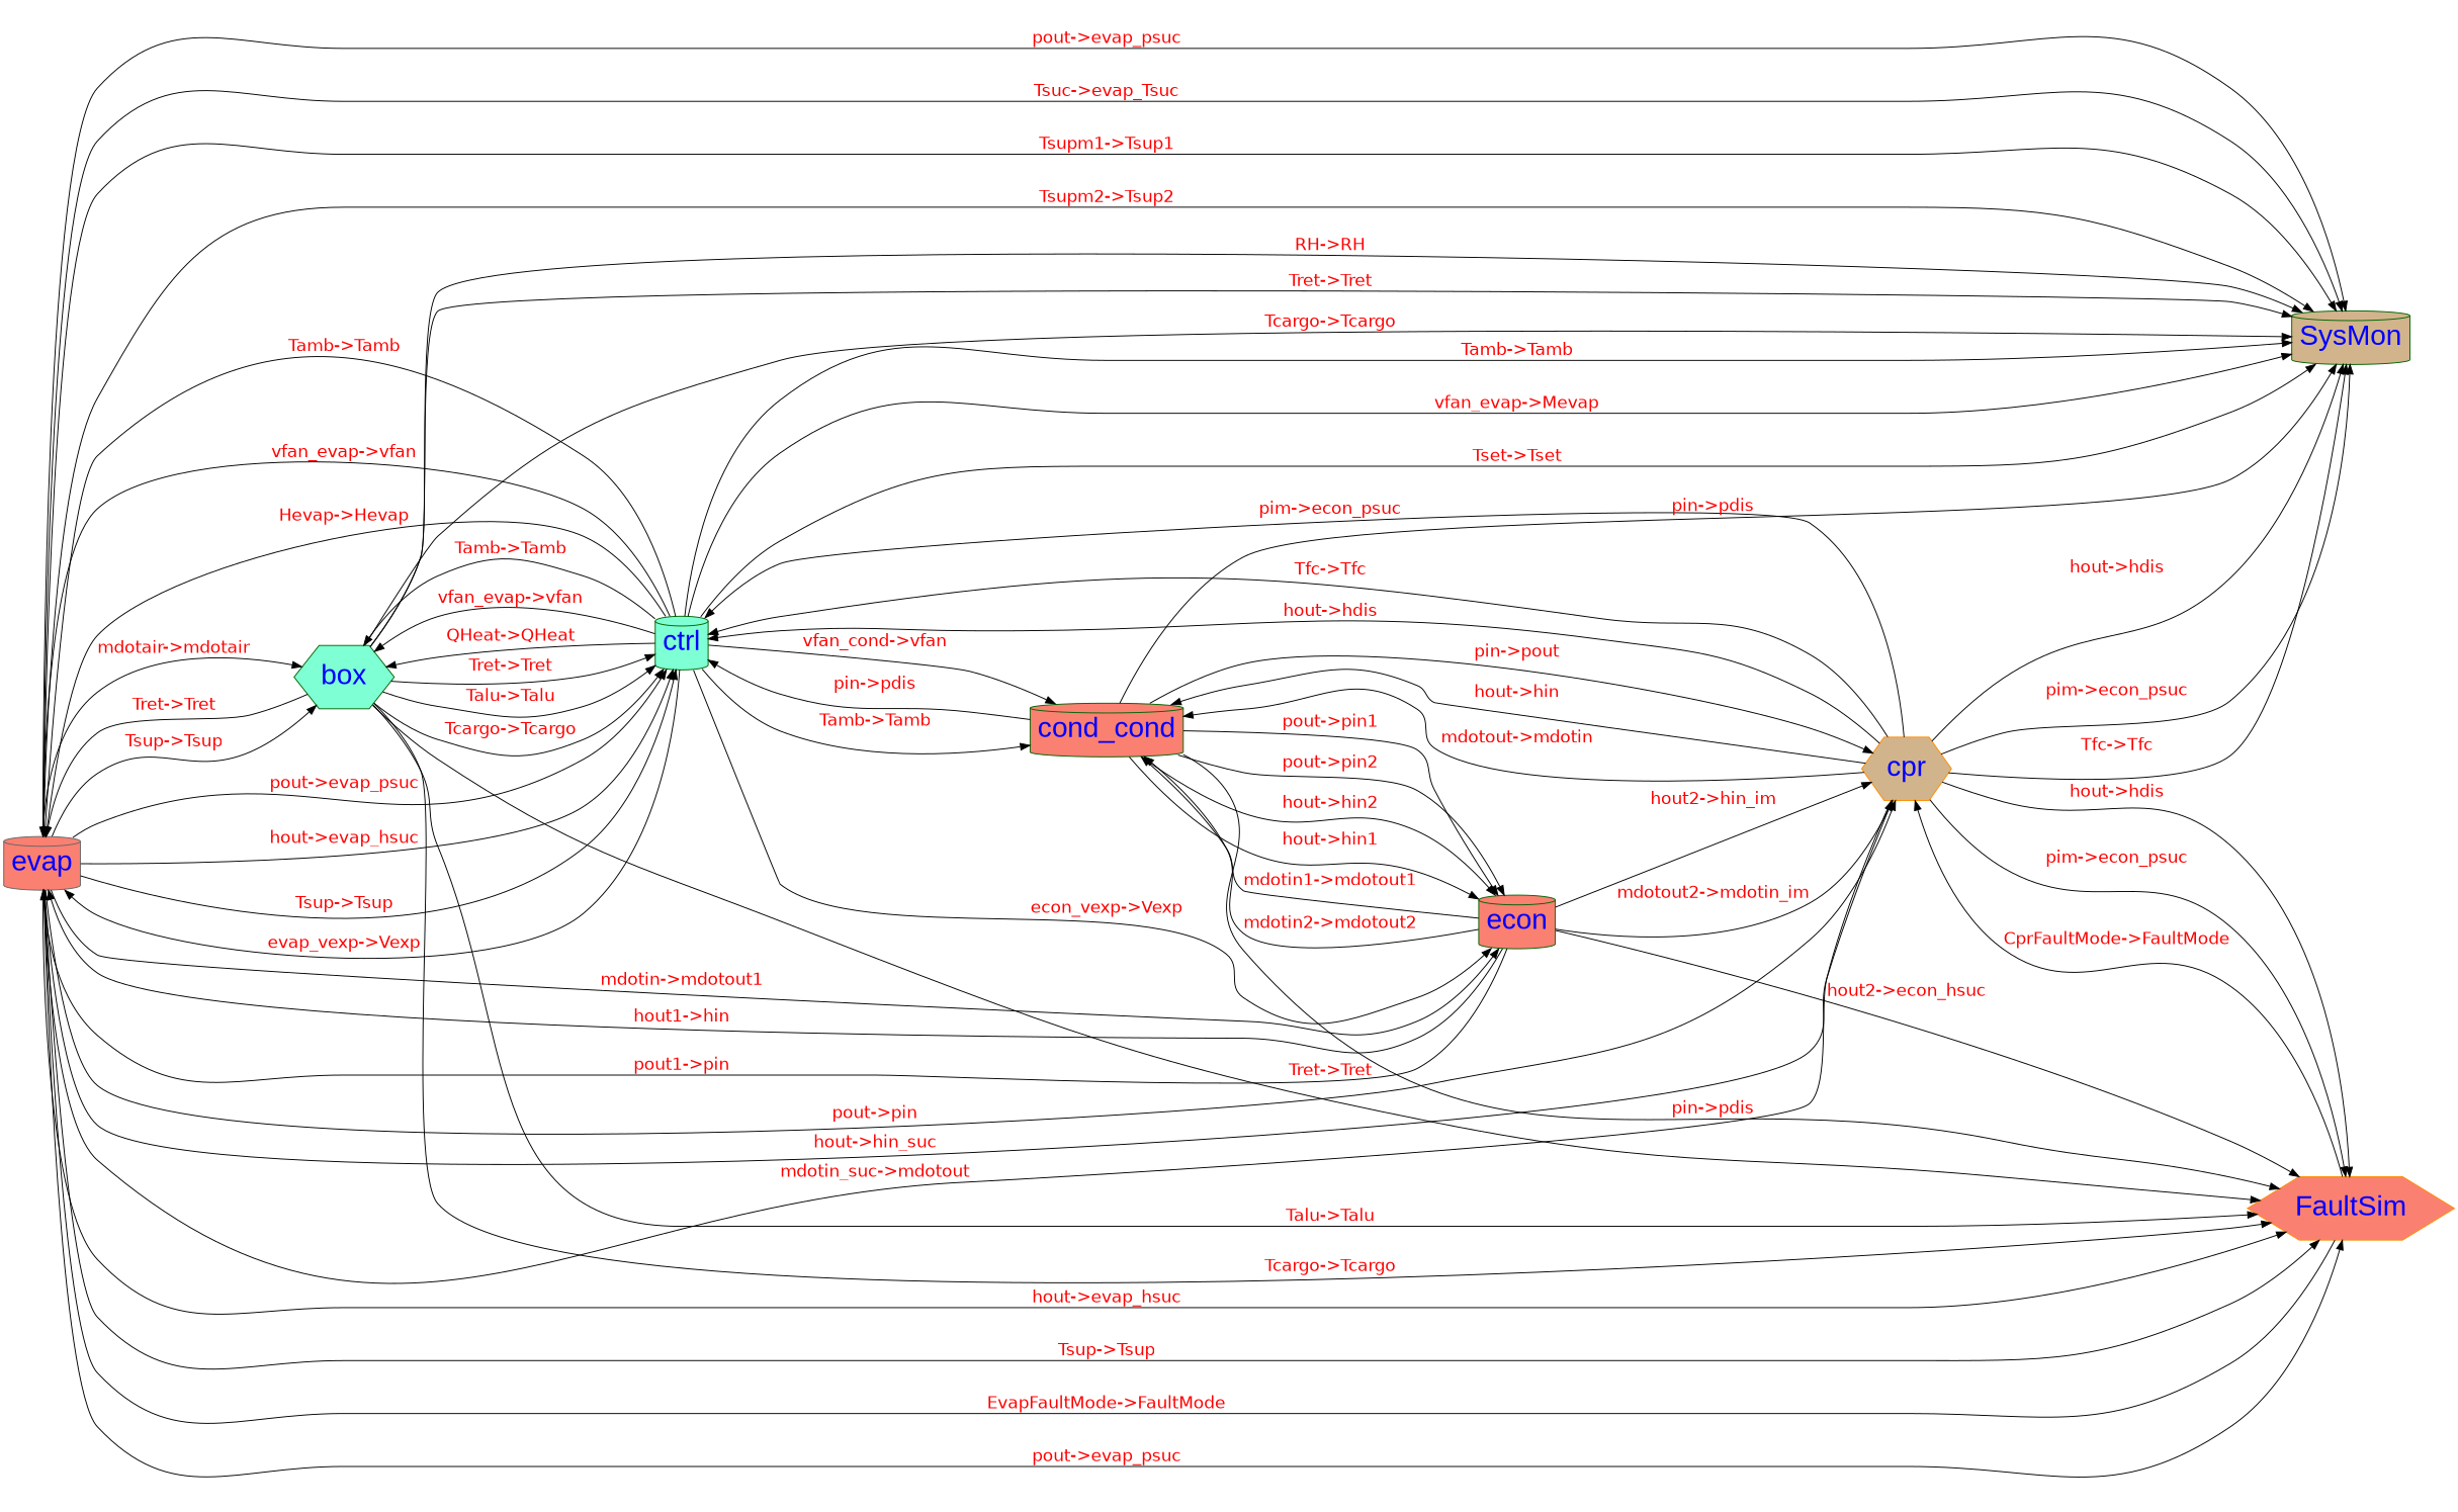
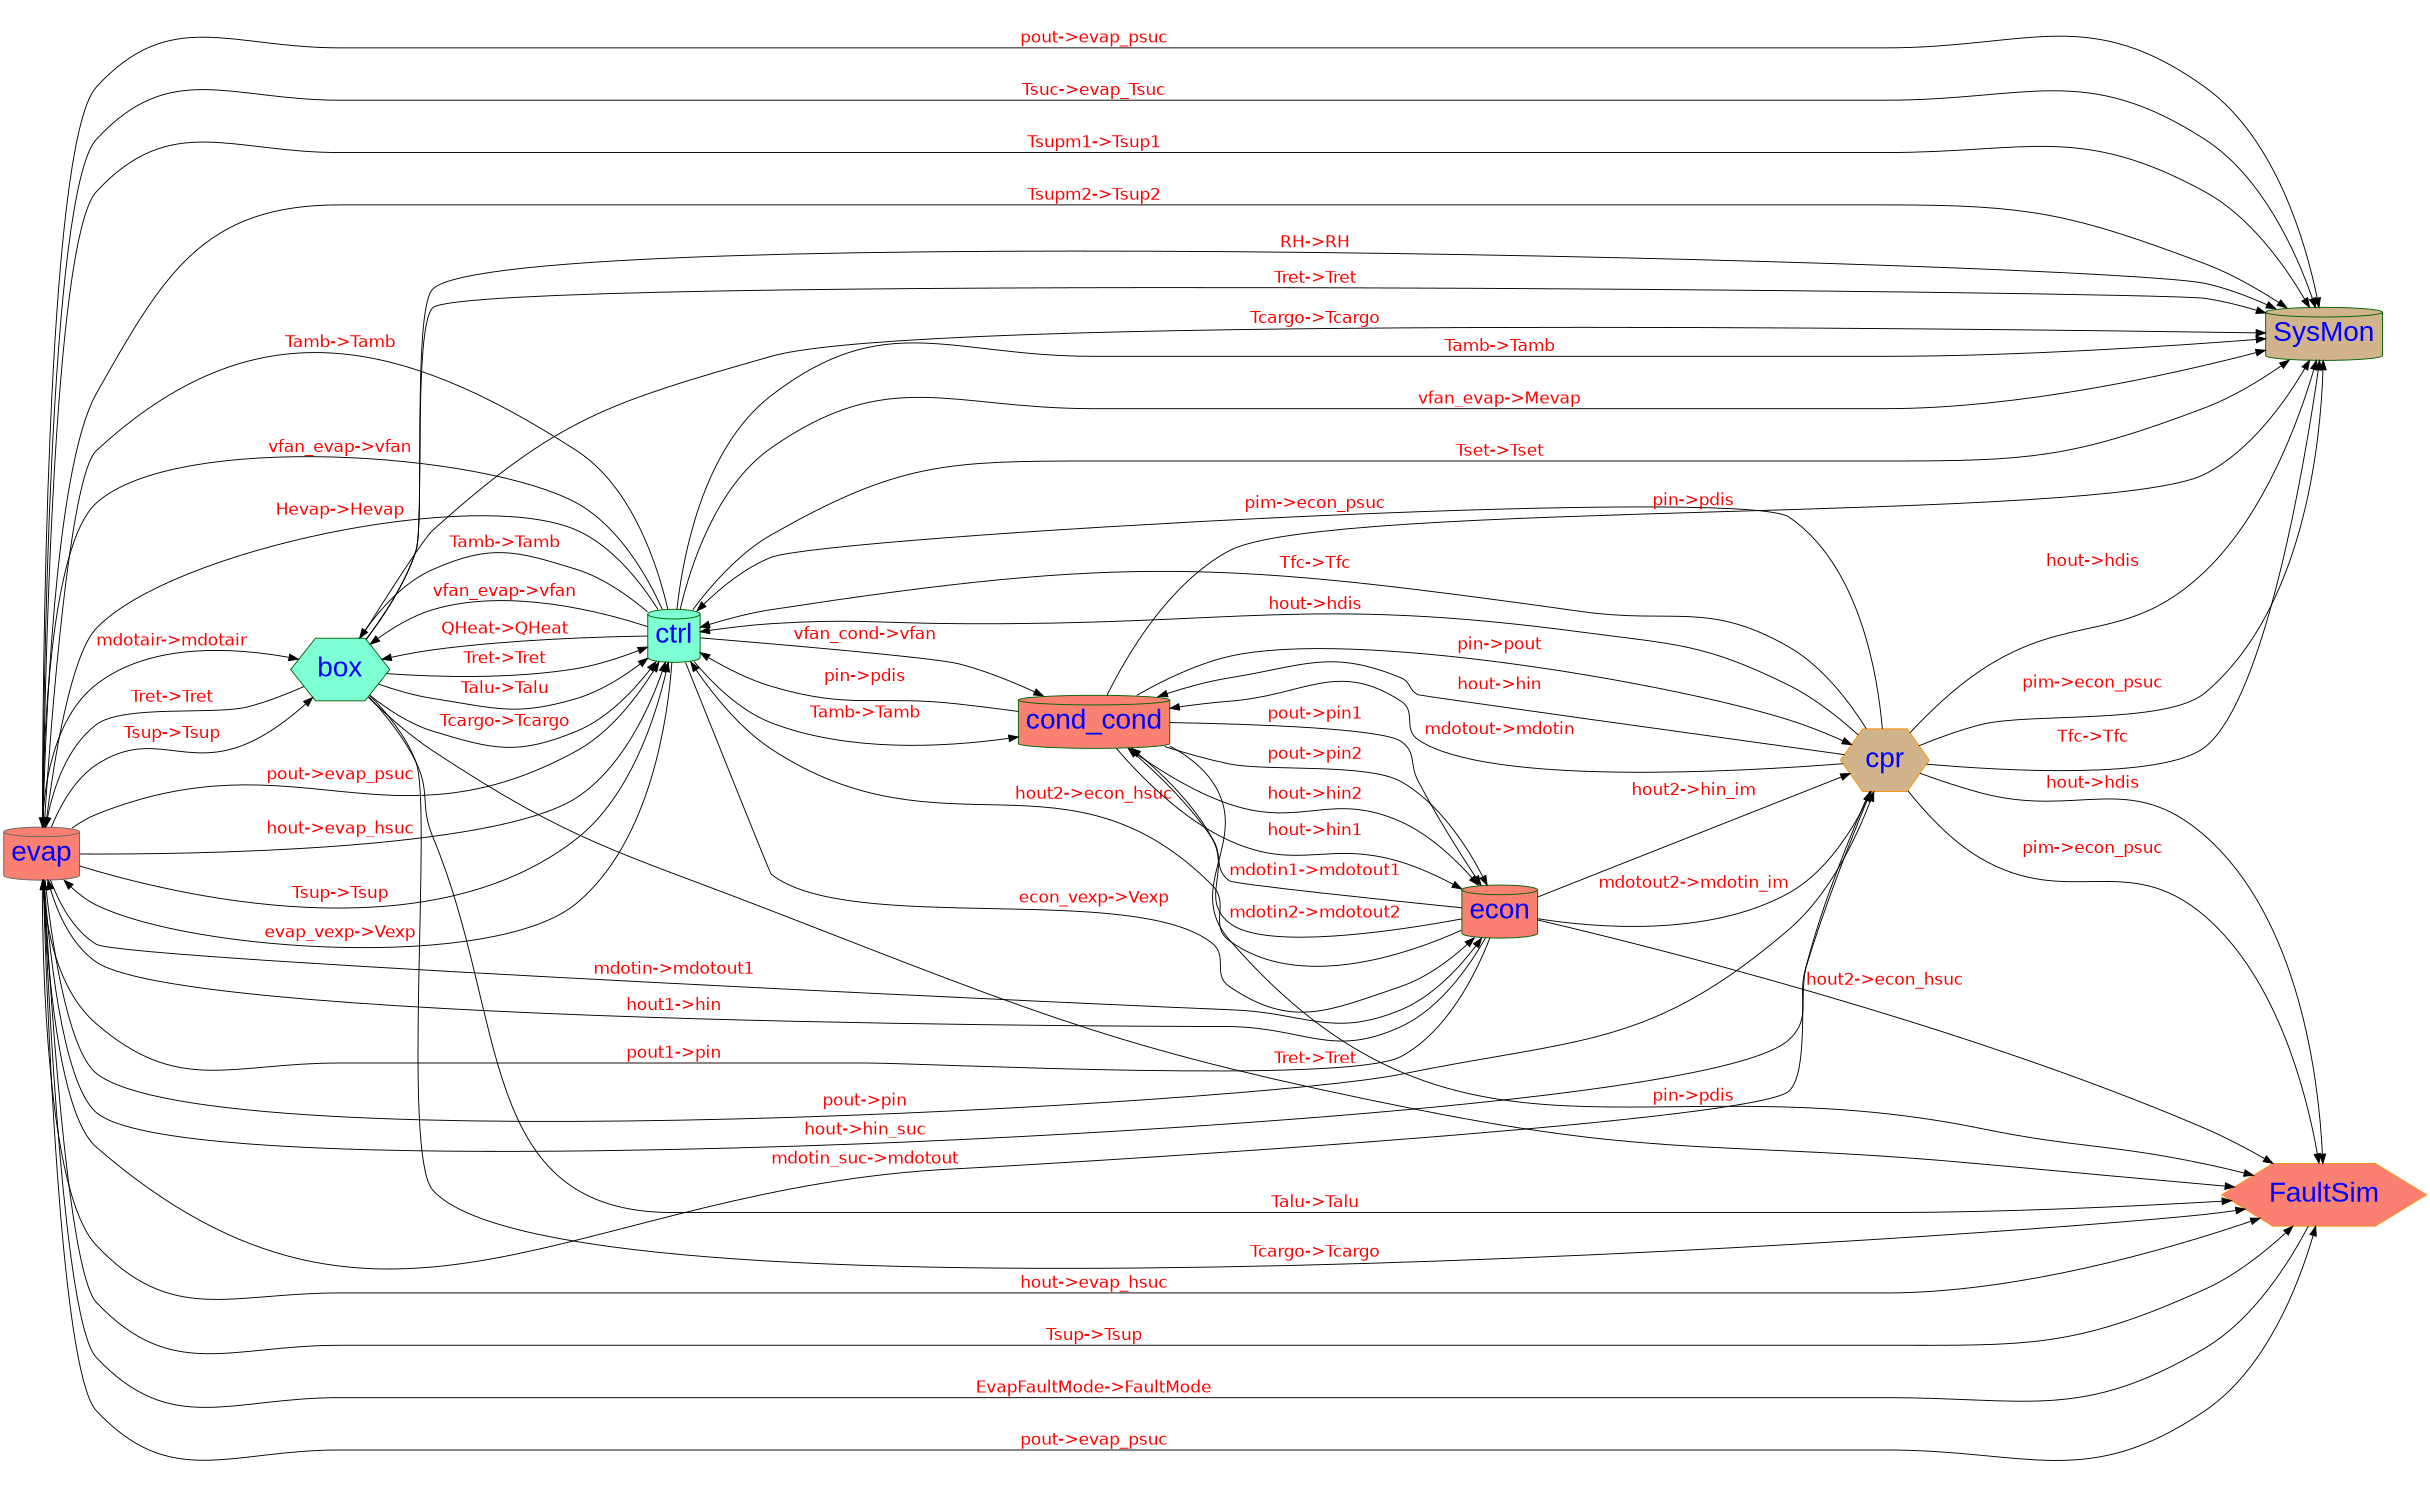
  digraph {
    bgcolor=white
    fontcolor=blue
    fontname=Arial
    fontsize=12
    rankdir=LR
    node [color=darkgreen fillcolor=salmon fontcolor=blue fontname=Arial fontsize=30 shape=cylinder style=filled]
    edge [fontcolor=red fontname=Helvetica fontsize=18]
    evap [color=gray40]
    box [fillcolor=aquamarine shape=hexagon]
    ctrl [fillcolor=aquamarine]
    cpr [color=darkorange fillcolor=tan shape=hexagon]
    econ
    FaultSim [color=darkorange shape=hexagon]
    SysMon [fillcolor=tan]
    n8 [label=cond_cond]
    evap -> box [label="Tsup->Tsup"]
    evap -> box [label="mdotair->mdotair"]
    evap -> ctrl [label="pout->evap_psuc"]
    evap -> ctrl [label="hout->evap_hsuc"]
    evap -> ctrl [label="Tsup->Tsup"]
    evap -> cpr [label="pout->pin"]
    evap -> cpr [label="hout->hin_suc"]
    evap -> econ [label="mdotin->mdotout1"]
    evap -> FaultSim [label="pout->evap_psuc"]
    evap -> FaultSim [label="hout->evap_hsuc"]
    evap -> FaultSim [label="Tsup->Tsup"]
    evap -> SysMon [label="pout->evap_psuc"]
    evap -> SysMon [label="Tsuc->evap_Tsuc"]
    evap -> SysMon [label="Tsupm1->Tsup1"]
    evap -> SysMon [label="Tsupm2->Tsup2"]
    box -> evap [label="Tret->Tret"]
    box -> ctrl [label="Tret->Tret"]
    box -> ctrl [label="Talu->Talu"]
    box -> ctrl [label="Tcargo->Tcargo"]
    box -> FaultSim [label="Tret->Tret"]
    box -> FaultSim [label="Talu->Talu"]
    box -> FaultSim [label="Tcargo->Tcargo"]
    box -> SysMon [label="Tret->Tret"]
    box -> SysMon [label="Tcargo->Tcargo"]
    box -> SysMon [label="RH->RH"]
    ctrl -> evap [label="evap_vexp->Vexp"]
    ctrl -> evap [label="Tamb->Tamb"]
    ctrl -> evap [label="vfan_evap->vfan"]
    ctrl -> evap [label="Hevap->Hevap"]
    ctrl -> box [label="Tamb->Tamb"]
    ctrl -> box [label="vfan_evap->vfan"]
    ctrl -> box [label="QHeat->QHeat"]
    ctrl -> econ [label="econ_vexp->Vexp"]
    ctrl -> SysMon [label="Tamb->Tamb"]
    ctrl -> SysMon [label="vfan_evap->Mevap"]
    ctrl -> SysMon [label="Tset->Tset"]
    ctrl -> n8 [label="Tamb->Tamb"]
    ctrl -> n8 [label="vfan_cond->vfan"]
    cpr -> evap [label="mdotin_suc->mdotout"]
    cpr -> ctrl [label="hout->hdis"]
    cpr -> ctrl [label="pim->econ_psuc"]
    cpr -> ctrl [label="Tfc->Tfc"]
    cpr -> FaultSim [label="hout->hdis"]
    cpr -> FaultSim [label="pim->econ_psuc"]
    cpr -> SysMon [label="hout->hdis"]
    cpr -> SysMon [label="pim->econ_psuc"]
    cpr -> SysMon [label="Tfc->Tfc"]
    cpr -> n8 [label="hout->hin"]
    cpr -> n8 [label="mdotout->mdotin"]
    econ -> evap [label="pout1->pin"]
    econ -> evap [label="hout1->hin"]
+   econ -> ctrl [label="hout2->econ_hsuc"]
    econ -> cpr [label="hout2->hin_im"]
    econ -> cpr [label="mdotout2->mdotin_im"]
    econ -> FaultSim [label="hout2->econ_hsuc"]
    econ -> n8 [label="mdotin1->mdotout1"]
    econ -> n8 [label="mdotin2->mdotout2"]
    FaultSim -> evap [label="EvapFaultMode->FaultMode"]
-   FaultSim -> cpr [label="CprFaultMode->FaultMode"]
    n8 -> ctrl [label="pin->pdis"]
    n8 -> cpr [label="pin->pout"]
    n8 -> econ [label="pout->pin1"]
    n8 -> econ [label="pout->pin2"]
    n8 -> econ [label="hout->hin1"]
    n8 -> econ [label="hout->hin2"]
    n8 -> FaultSim [label="pin->pdis"]
    n8 -> SysMon [label="pin->pdis"]
  }
